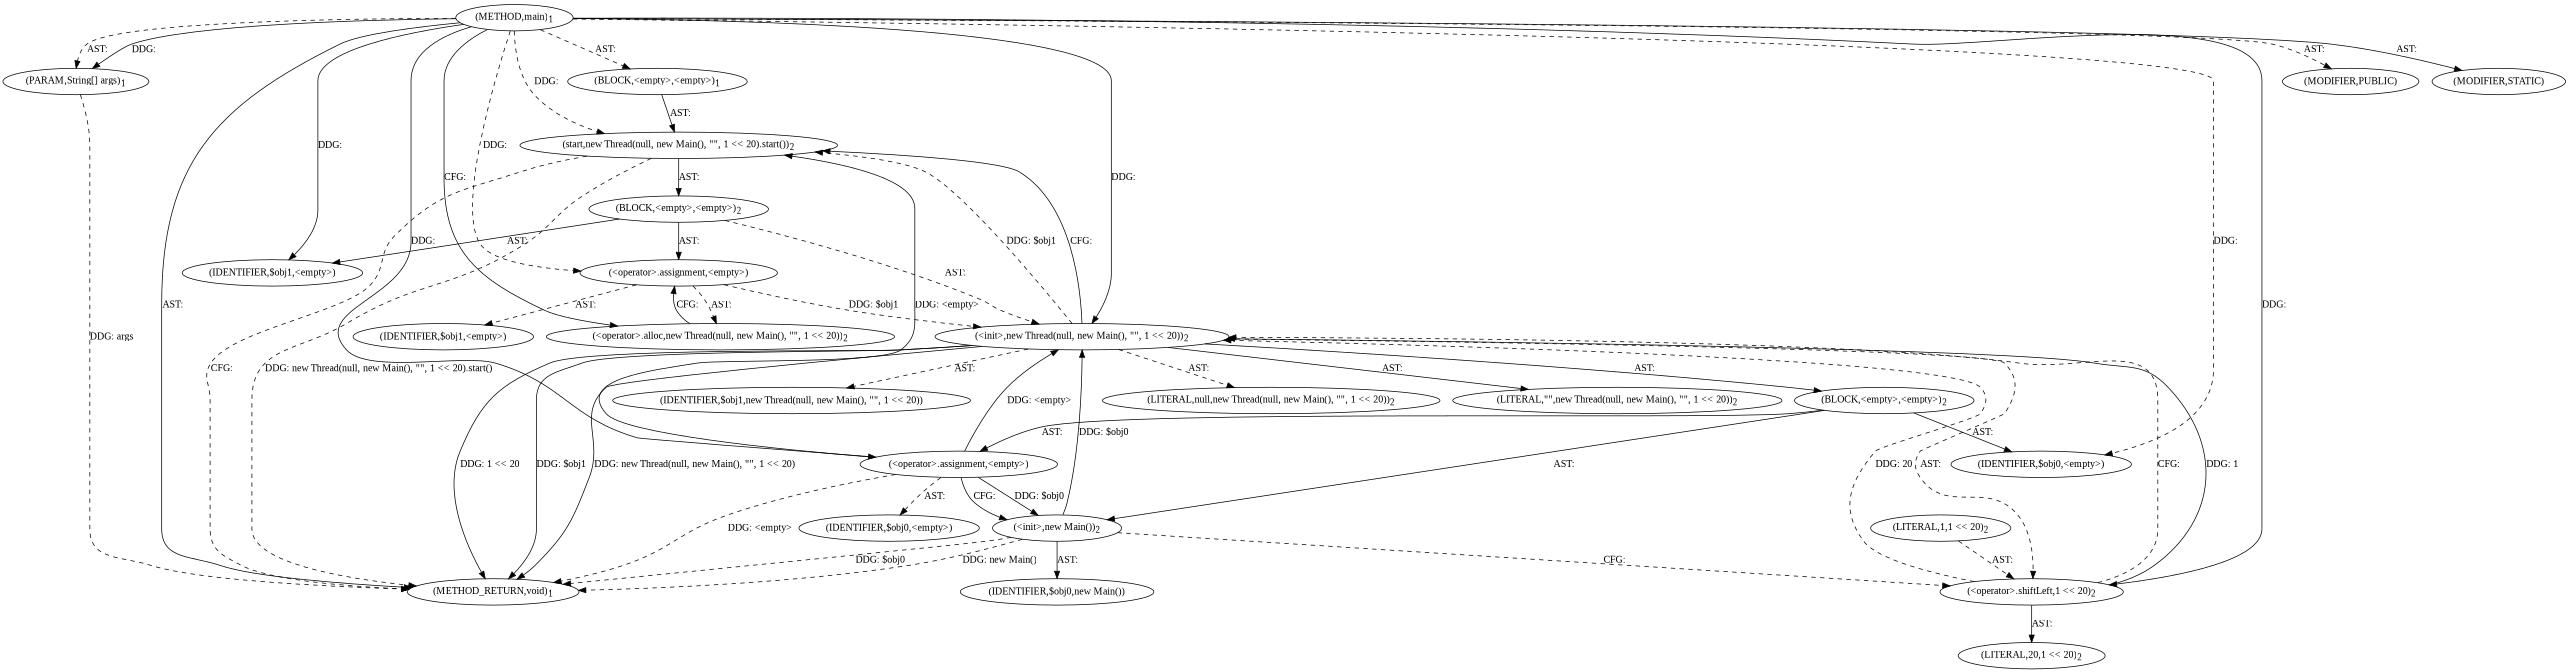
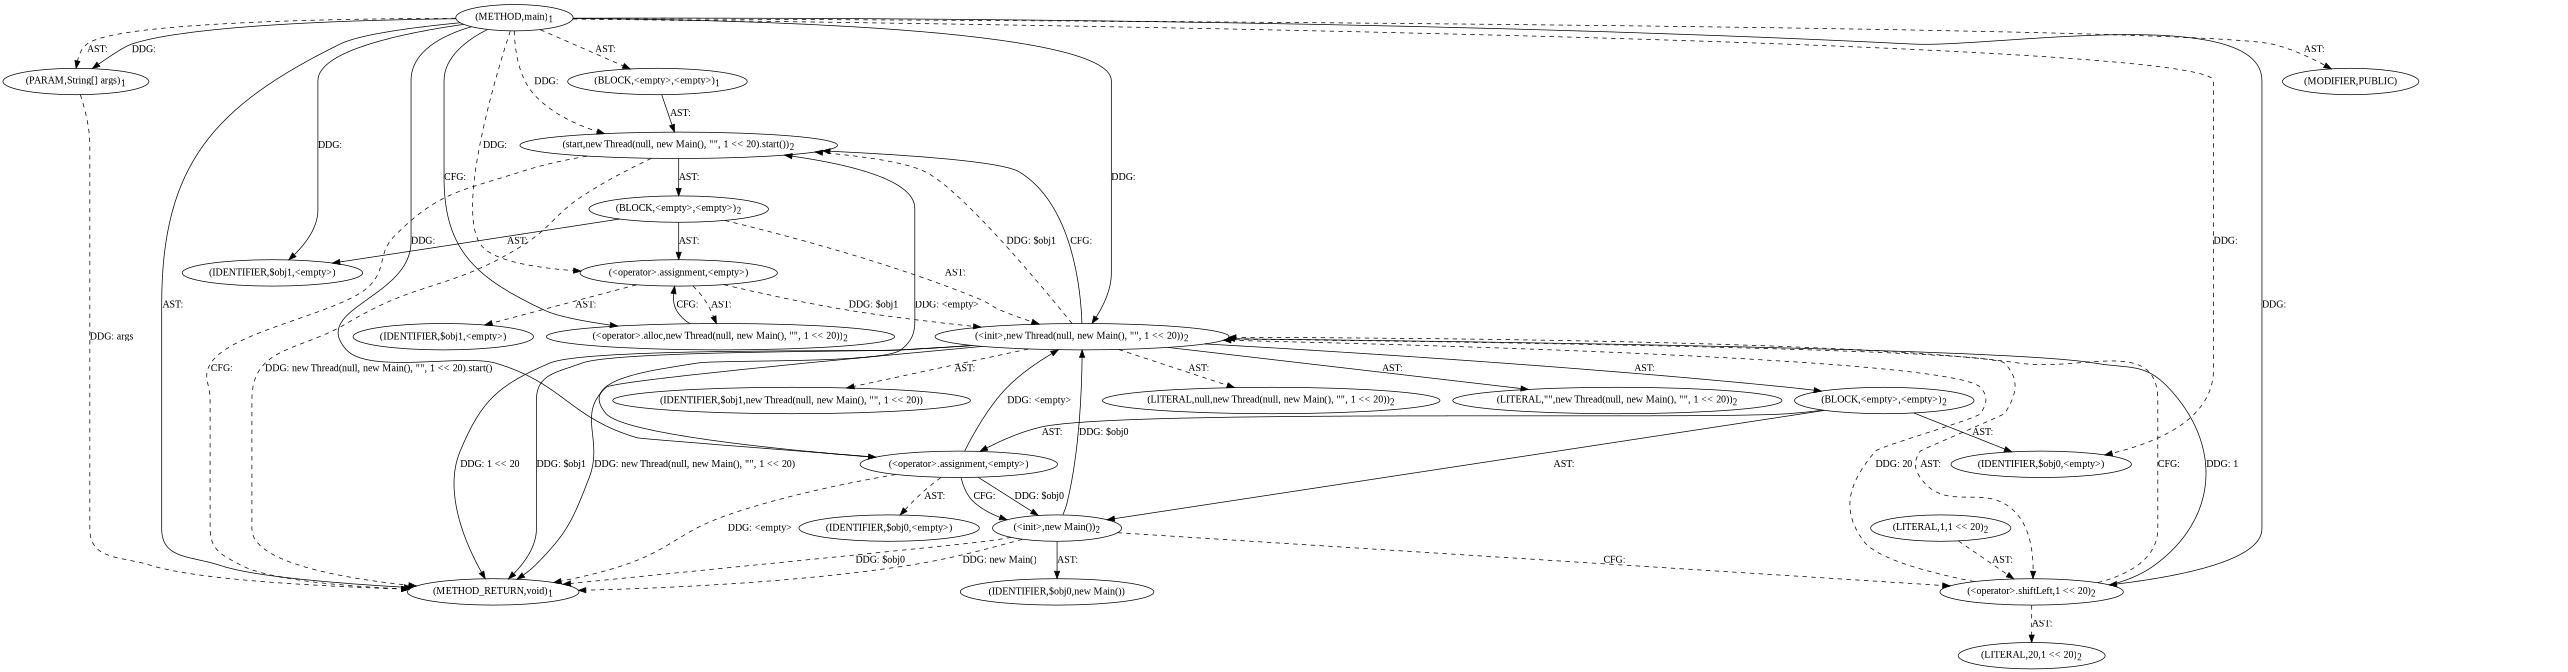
  digraph {
    fontname="Liberation Serif"
    node [fontname="Liberation Serif"]
    edge [fontname="Liberation Serif" style=solid]
    n1 [label=<(METHOD,main)<SUB>1</SUB>>]
    n2 [label=<(PARAM,String[] args)<SUB>1</SUB>>]
    n3 [label=<(BLOCK,&lt;empty&gt;,&lt;empty&gt;)<SUB>1</SUB>>]
    n4 [label=<(start,new Thread(null, new Main(), &quot;&quot;, 1 &lt;&lt; 20).start())<SUB>2</SUB>>]
    n5 [label=<(&lt;operator&gt;.assignment,&lt;empty&gt;)>]
    n6 [label=<(&lt;operator&gt;.alloc,new Thread(null, new Main(), &quot;&quot;, 1 &lt;&lt; 20))<SUB>2</SUB>>]
    n7 [label=<(&lt;init&gt;,new Thread(null, new Main(), &quot;&quot;, 1 &lt;&lt; 20))<SUB>2</SUB>>]
    n8 [label=<(&lt;operator&gt;.assignment,&lt;empty&gt;)>]
    n9 [label=<(IDENTIFIER,$obj0,&lt;empty&gt;)>]
    n10 [label=<(&lt;operator&gt;.shiftLeft,1 &lt;&lt; 20)<SUB>2</SUB>>]
    n11 [label=<(IDENTIFIER,$obj1,&lt;empty&gt;)>]
    n12 [label=<(MODIFIER,PUBLIC)>]
-   n13 [label=<(MODIFIER,STATIC)>]
    n14 [label=<(METHOD_RETURN,void)<SUB>1</SUB>>]
    n15 [label=<(BLOCK,&lt;empty&gt;,&lt;empty&gt;)<SUB>2</SUB>>]
    n16 [label=<(IDENTIFIER,$obj1,&lt;empty&gt;)>]
    n17 [label=<(IDENTIFIER,$obj1,new Thread(null, new Main(), &quot;&quot;, 1 &lt;&lt; 20))>]
    n18 [label=<(LITERAL,null,new Thread(null, new Main(), &quot;&quot;, 1 &lt;&lt; 20))<SUB>2</SUB>>]
    n19 [label=<(BLOCK,&lt;empty&gt;,&lt;empty&gt;)<SUB>2</SUB>>]
    n20 [label=<(LITERAL,&quot;&quot;,new Thread(null, new Main(), &quot;&quot;, 1 &lt;&lt; 20))<SUB>2</SUB>>]
    n21 [label=<(&lt;init&gt;,new Main())<SUB>2</SUB>>]
    n22 [label=<(IDENTIFIER,$obj0,&lt;empty&gt;)>]
    n23 [label=<(IDENTIFIER,$obj0,new Main())>]
    n24 [label=<(LITERAL,20,1 &lt;&lt; 20)<SUB>2</SUB>>]
    n25 [label=<(LITERAL,1,1 &lt;&lt; 20)<SUB>2</SUB>>]
    n1 -> n2 [label="AST: " style=dashed]
    n1 -> n2 [label="DDG: "]
    n1 -> n3 [label="AST: " style=dashed]
    n1 -> n4 [label="DDG: " style=dashed]
    n1 -> n5 [label="DDG: " style=dashed]
    n1 -> n6 [label="CFG: "]
    n1 -> n7 [label="DDG: "]
    n1 -> n8 [label="DDG: "]
    n1 -> n9 [label="DDG: " style=dashed]
    n1 -> n10 [label="DDG: "]
    n1 -> n11 [label="DDG: "]
    n1 -> n12 [label="AST: " style=dashed]
-   n1 -> n13 [label="AST: "]
    n1 -> n14 [label="AST: "]
    n2 -> n14 [label="DDG: args" style=dashed]
    n3 -> n4 [label="AST: "]
    n4 -> n14 [label="CFG: " style=dashed]
    n4 -> n14 [label="DDG: new Thread(null, new Main(), &quot;&quot;, 1 &lt;&lt; 20).start()" style=dashed]
    n4 -> n15 [label="AST: "]
    n5 -> n6 [label="AST: " style=dashed]
    n5 -> n7 [label="DDG: $obj1" style=dashed]
    n5 -> n16 [label="AST: " style=dashed]
    n6 -> n5 [label="CFG: "]
    n7 -> n4 [label="CFG: "]
    n7 -> n4 [label="DDG: $obj1" style=dashed]
    n7 -> n10 [label="AST: " style=dashed]
    n7 -> n14 [label="DDG: $obj1"]
    n7 -> n14 [label="DDG: 1 &lt;&lt; 20"]
    n7 -> n14 [label="DDG: new Thread(null, new Main(), &quot;&quot;, 1 &lt;&lt; 20)"]
    n7 -> n17 [label="AST: " style=dashed]
    n7 -> n18 [label="AST: " style=dashed]
    n7 -> n19 [label="AST: "]
    n7 -> n20 [label="AST: "]
    n8 -> n4 [label="DDG: &lt;empty&gt;"]
    n8 -> n7 [label="DDG: &lt;empty&gt;"]
    n8 -> n14 [label="DDG: &lt;empty&gt;" style=dashed]
    n8 -> n21 [label="CFG: "]
    n8 -> n21 [label="DDG: $obj0"]
    n8 -> n22 [label="AST: " style=dashed]
    n10 -> n7 [label="CFG: " style=dashed]
    n10 -> n7 [label="DDG: 1"]
    n10 -> n7 [label="DDG: 20" style=dashed]
-   n10 -> n24 [label="AST: "]
+   n10 -> n24 [label="AST: " style=dashed]
    n15 -> n5 [label="AST: "]
    n15 -> n7 [label="AST: " style=dashed]
    n15 -> n11 [label="AST: "]
    n19 -> n8 [label="AST: "]
    n19 -> n9 [label="AST: "]
    n19 -> n21 [label="AST: "]
    n21 -> n7 [label="DDG: $obj0"]
    n21 -> n10 [label="CFG: " style=dashed]
    n21 -> n14 [label="DDG: $obj0" style=dashed]
    n21 -> n14 [label="DDG: new Main()" style=dashed]
    n21 -> n23 [label="AST: "]
    n25 -> n10 [label="AST: " style=dashed]
  }
